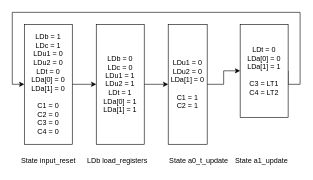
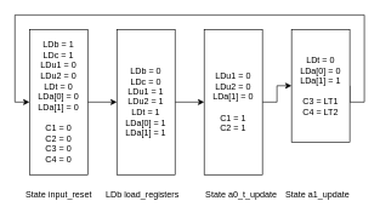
  <mxCell id="0" />
  <mxCell id="1" parent="0" />
  <mxCell id="2" style="edgeStyle=orthogonalEdgeStyle;rounded=0;orthogonalLoop=1;jettySize=auto;html=1;exitX=1;exitY=0.5;exitDx=0;exitDy=0;entryX=0;entryY=0.5;entryDx=0;entryDy=0;" parent="1" source="3" target="5" edge="1"><mxGeometry relative="1" as="geometry" /></mxCell>
  <mxCell id="3" value="LDb = 1&lt;br&gt;LDc = 1&lt;br&gt;LDu1 = 0&lt;br&gt;LDu2 = 0&lt;br&gt;LDt = 0&lt;br&gt;LDa[0] = 0&lt;br&gt;LDa[1] = 0&lt;br&gt;&lt;br&gt;C1 = 0&lt;br&gt;C2 = 0&lt;br&gt;C3 = 0&lt;br&gt;C4 = 0" style="rounded=0;whiteSpace=wrap;html=1;" parent="1" vertex="1"><mxGeometry x="40" y="40" width="80" height="200" as="geometry" /></mxCell>
  <mxCell id="4" style="edgeStyle=orthogonalEdgeStyle;rounded=0;orthogonalLoop=1;jettySize=auto;html=1;exitX=1;exitY=0.5;exitDx=0;exitDy=0;entryX=0;entryY=0.5;entryDx=0;entryDy=0;" parent="1" source="5" target="7" edge="1"><mxGeometry relative="1" as="geometry" /></mxCell>
  <mxCell id="5" value="LDb = 0&lt;br&gt;LDc = 0&lt;br&gt;LDu1 = 1&lt;br&gt;LDu2 = 1&lt;br&gt;LDt = 1&lt;br&gt;LDa[0] = 1&lt;br&gt;LDa[1] = 1" style="rounded=0;whiteSpace=wrap;html=1;" parent="1" vertex="1"><mxGeometry x="160" y="40" width="80" height="200" as="geometry" /></mxCell>
  <mxCell id="6" style="edgeStyle=orthogonalEdgeStyle;rounded=0;orthogonalLoop=1;jettySize=auto;html=1;exitX=1;exitY=0.5;exitDx=0;exitDy=0;entryX=0;entryY=0.5;entryDx=0;entryDy=0;" parent="1" source="7" target="9" edge="1"><mxGeometry relative="1" as="geometry" /></mxCell>
- <mxCell id="7" value="LDu1 = 0&lt;br&gt;LDu2 = 0&lt;br&gt;LDa[1] = 0&lt;br&gt;&lt;br&gt;C1 = 1&lt;br&gt;C2 = 1" style="rounded=0;whiteSpace=wrap;html=1;" parent="1" vertex="1"><mxGeometry x="280" y="40" width="65" height="200" as="geometry" /></mxCell>
+ <mxCell id="7" value="LDu1 = 0&lt;br&gt;LDu2 = 0&lt;br&gt;LDa[1] = 0&lt;br&gt;&lt;br&gt;C1 = 1&lt;br&gt;C2 = 1" style="rounded=0;whiteSpace=wrap;html=1;" parent="1" vertex="1"><mxGeometry x="280" y="40" width="80" height="200" as="geometry" /></mxCell>
  <mxCell id="8" style="edgeStyle=orthogonalEdgeStyle;rounded=0;orthogonalLoop=1;jettySize=auto;html=1;exitX=1;exitY=0.5;exitDx=0;exitDy=0;entryX=0;entryY=0.5;entryDx=0;entryDy=0;" edge="1" parent="1" source="9" target="3"><mxGeometry relative="1" as="geometry"><Array as="points"><mxPoint x="500" y="140" /><mxPoint x="500" y="20" /><mxPoint x="20" y="20" /><mxPoint x="20" y="140" /></Array></mxGeometry></mxCell>
  <mxCell id="9" value="LDt = 0&lt;br&gt;LDa[0] = 0&lt;br&gt;LDa[1] = 1&lt;br&gt;&lt;br&gt;C3 = LT1&lt;br&gt;C4 = LT2" style="rounded=0;whiteSpace=wrap;html=1;" parent="1" vertex="1"><mxGeometry x="400" y="40" width="80" height="155" as="geometry" /></mxCell>
  <mxCell id="10" value="State input_reset" style="text;html=1;resizable=0;points=[];autosize=1;align=left;verticalAlign=top;spacingTop=-4;" parent="1" vertex="1"><mxGeometry x="33" y="258" width="110" height="20" as="geometry" /></mxCell>
  <mxCell id="11" value="LDb load_registers" style="text;html=1;resizable=0;points=[];autosize=1;align=left;verticalAlign=top;spacingTop=-4;" parent="1" vertex="1"><mxGeometry x="143" y="258" width="120" height="20" as="geometry" /></mxCell>
  <mxCell id="12" value="State a0_t_update" style="text;html=1;resizable=0;points=[];autosize=1;align=left;verticalAlign=top;spacingTop=-4;" parent="1" vertex="1"><mxGeometry x="280" y="258" width="110" height="20" as="geometry" /></mxCell>
  <mxCell id="13" value="State a1_update" style="text;html=1;resizable=0;points=[];autosize=1;align=left;verticalAlign=top;spacingTop=-4;" parent="1" vertex="1"><mxGeometry x="390" y="258" width="100" height="20" as="geometry" /></mxCell>
